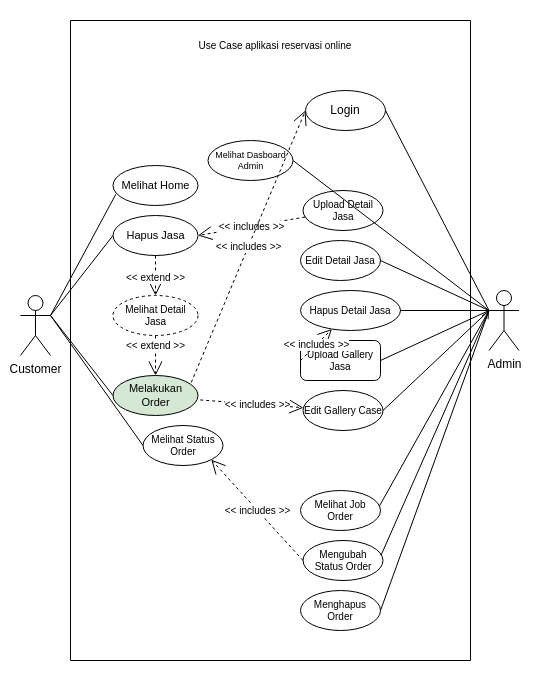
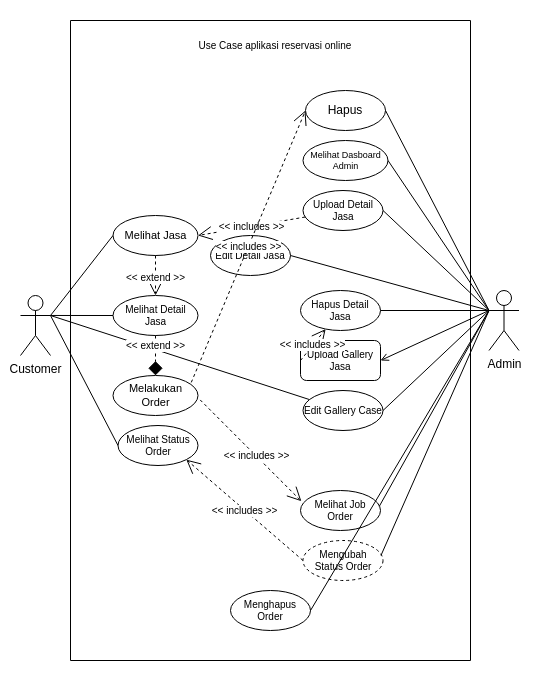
  <mxCell id="0" />
  <mxCell id="1" parent="0" />
  <mxCell id="2" value="Customer" style="shape=umlActor;verticalLabelPosition=bottom;verticalAlign=top;html=1;" vertex="1" parent="1"><mxGeometry x="20" y="295" width="30" height="60" as="geometry" /></mxCell>
  <mxCell id="3" value="Admin" style="shape=umlActor;verticalLabelPosition=bottom;verticalAlign=top;html=1;" vertex="1" parent="1"><mxGeometry x="488.5" y="290" width="30" height="60" as="geometry" /></mxCell>
- <mxCell id="4" value="Login" style="ellipse;whiteSpace=wrap;html=1;" vertex="1" parent="1"><mxGeometry x="305" y="90" width="80" height="40" as="geometry" /></mxCell>
- <mxCell id="5" value="Melihat Home" style="ellipse;whiteSpace=wrap;html=1;fontSize=11;" vertex="1" parent="1"><mxGeometry x="112.5" y="165" width="85" height="40" as="geometry" /></mxCell>
- <mxCell id="6" value="Hapus Jasa" style="ellipse;whiteSpace=wrap;html=1;fontSize=11;" vertex="1" parent="1"><mxGeometry x="112.5" y="215" width="85" height="40" as="geometry" /></mxCell>
- <mxCell id="7" value="Melihat Detail Jasa" style="ellipse;whiteSpace=wrap;html=1;fontSize=10;dashed=1;" vertex="1" parent="1"><mxGeometry x="112.5" y="295" width="85" height="40" as="geometry" /></mxCell>
- <mxCell id="8" value="Melakukan Order" style="ellipse;whiteSpace=wrap;html=1;fontSize=11;fillColor=#d5e8d4;" vertex="1" parent="1"><mxGeometry x="112.5" y="375" width="85" height="40" as="geometry" /></mxCell>
+ <mxCell id="4" value="Hapus" style="ellipse;whiteSpace=wrap;html=1;" vertex="1" parent="1"><mxGeometry x="305" y="90" width="80" height="40" as="geometry" /></mxCell>
+ <mxCell id="6" value="Melihat Jasa" style="ellipse;whiteSpace=wrap;html=1;fontSize=11;" vertex="1" parent="1"><mxGeometry x="112.5" y="215" width="85" height="40" as="geometry" /></mxCell>
+ <mxCell id="7" value="Melihat Detail Jasa" style="ellipse;whiteSpace=wrap;html=1;fontSize=10;" vertex="1" parent="1"><mxGeometry x="112.5" y="295" width="85" height="40" as="geometry" /></mxCell>
+ <mxCell id="8" value="Melakukan Order" style="ellipse;whiteSpace=wrap;html=1;fontSize=11;" vertex="1" parent="1"><mxGeometry x="112.5" y="375" width="85" height="40" as="geometry" /></mxCell>
  <mxCell id="9" value="Upload Detail Jasa" style="ellipse;whiteSpace=wrap;html=1;fontSize=10;" vertex="1" parent="1"><mxGeometry x="302.5" y="190" width="80" height="40" as="geometry" /></mxCell>
  <mxCell id="10" value="Upload Gallery Jasa" style="whiteSpace=wrap;html=1;fontSize=10;rounded=1;" vertex="1" parent="1"><mxGeometry x="300" y="340" width="80" height="40" as="geometry" /></mxCell>
  <mxCell id="11" value="Melihat Job Order" style="ellipse;whiteSpace=wrap;html=1;fontSize=10;" vertex="1" parent="1"><mxGeometry x="300" y="490" width="80" height="40" as="geometry" /></mxCell>
- <mxCell id="12" value="Mengubah Status Order" style="ellipse;whiteSpace=wrap;html=1;fontSize=10;" vertex="1" parent="1"><mxGeometry x="302.5" y="540" width="80" height="40" as="geometry" /></mxCell>
- <mxCell id="13" value="Melihat Status Order" style="ellipse;whiteSpace=wrap;html=1;fontSize=10;" vertex="1" parent="1"><mxGeometry x="142.5" y="425" width="80" height="40" as="geometry" /></mxCell>
- <mxCell id="14" value="" style="endArrow=none;html=1;rounded=0;fontFamily=Helvetica;fontSize=10;fontColor=default;entryX=0.033;entryY=0.721;entryDx=0;entryDy=0;entryPerimeter=0;exitX=1;exitY=0.333;exitDx=0;exitDy=0;exitPerimeter=0;" edge="1" parent="1" source="2" target="5"><mxGeometry width="50" height="50" relative="1" as="geometry"><mxPoint x="0" y="315" as="sourcePoint" /><mxPoint x="300" y="275" as="targetPoint" /></mxGeometry></mxCell>
+ <mxCell id="12" value="Mengubah Status Order" style="ellipse;whiteSpace=wrap;html=1;fontSize=10;dashed=1;" vertex="1" parent="1"><mxGeometry x="302.5" y="540" width="80" height="40" as="geometry" /></mxCell>
+ <mxCell id="13" value="Melihat Status Order" style="ellipse;whiteSpace=wrap;html=1;fontSize=10;" vertex="1" parent="1"><mxGeometry x="117.5" y="425" width="80" height="40" as="geometry" /></mxCell>
  <mxCell id="15" value="" style="endArrow=none;html=1;rounded=0;fontFamily=Helvetica;fontSize=10;fontColor=default;entryX=0;entryY=0.5;entryDx=0;entryDy=0;" edge="1" parent="1" target="6"><mxGeometry width="50" height="50" relative="1" as="geometry"><mxPoint x="50" y="315" as="sourcePoint" /><mxPoint x="300" y="275" as="targetPoint" /></mxGeometry></mxCell>
- <mxCell id="17" value="" style="endArrow=none;html=1;rounded=0;fontFamily=Helvetica;fontSize=10;fontColor=default;exitX=1;exitY=0.333;exitDx=0;exitDy=0;exitPerimeter=0;entryX=0;entryY=0.5;entryDx=0;entryDy=0;" edge="1" parent="1" source="2" target="8"><mxGeometry width="50" height="50" relative="1" as="geometry"><mxPoint x="110" y="415" as="sourcePoint" /><mxPoint x="160" y="365" as="targetPoint" /></mxGeometry></mxCell>
+ <mxCell id="16" value="" style="endArrow=none;html=1;rounded=0;fontFamily=Helvetica;fontSize=10;fontColor=default;exitX=1;exitY=0.333;exitDx=0;exitDy=0;exitPerimeter=0;" edge="1" parent="1" source="2" target="7"><mxGeometry width="50" height="50" relative="1" as="geometry"><mxPoint x="110" y="335" as="sourcePoint" /><mxPoint x="160" y="285" as="targetPoint" /></mxGeometry></mxCell>
+ <mxCell id="17" value="" style="endArrow=none;html=1;rounded=0;fontFamily=Helvetica;fontSize=10;fontColor=default;exitX=1;exitY=0.333;exitDx=0;exitDy=0;exitPerimeter=0;" edge="1" parent="1" source="2" target="28"><mxGeometry width="50" height="50" relative="1" as="geometry"><mxPoint x="110" y="415" as="sourcePoint" /><mxPoint x="160" y="365" as="targetPoint" /></mxGeometry></mxCell>
  <mxCell id="18" value="" style="endArrow=none;html=1;rounded=0;fontFamily=Helvetica;fontSize=10;fontColor=default;exitX=1;exitY=0.333;exitDx=0;exitDy=0;exitPerimeter=0;entryX=0;entryY=0.5;entryDx=0;entryDy=0;" edge="1" parent="1" source="2" target="13"><mxGeometry width="50" height="50" relative="1" as="geometry"><mxPoint x="110" y="415" as="sourcePoint" /><mxPoint x="160" y="365" as="targetPoint" /></mxGeometry></mxCell>
  <mxCell id="19" value="" style="endArrow=none;html=1;rounded=0;fontFamily=Helvetica;fontSize=10;fontColor=default;entryX=1;entryY=0.5;entryDx=0;entryDy=0;exitX=0;exitY=0.333;exitDx=0;exitDy=0;exitPerimeter=0;" edge="1" parent="1" source="3" target="4"><mxGeometry width="50" height="50" relative="1" as="geometry"><mxPoint x="268.5" y="360" as="sourcePoint" /><mxPoint x="318.5" y="310" as="targetPoint" /></mxGeometry></mxCell>
- <mxCell id="21" value="" style="endArrow=none;html=1;rounded=0;fontFamily=Helvetica;fontSize=10;fontColor=default;entryX=1;entryY=0.5;entryDx=0;entryDy=0;exitX=0;exitY=0.333;exitDx=0;exitDy=0;exitPerimeter=0;" edge="1" parent="1" source="3" target="10"><mxGeometry width="50" height="50" relative="1" as="geometry"><mxPoint x="268.5" y="360" as="sourcePoint" /><mxPoint x="318.5" y="310" as="targetPoint" /></mxGeometry></mxCell>
- <mxCell id="22" value="" style="endArrow=open;html=1;rounded=0;fontFamily=Helvetica;fontSize=10;fontColor=default;exitX=0.984;exitY=0.398;exitDx=0;exitDy=0;exitPerimeter=0;entryX=0;entryY=0.333;entryDx=0;entryDy=0;entryPerimeter=0;" edge="1" parent="1" source="11" target="3"><mxGeometry width="50" height="50" relative="1" as="geometry"><mxPoint x="268.5" y="360" as="sourcePoint" /><mxPoint x="318.5" y="310" as="targetPoint" /></mxGeometry></mxCell>
+ <mxCell id="20" value="" style="endArrow=none;html=1;rounded=0;fontFamily=Helvetica;fontSize=10;fontColor=default;entryX=1;entryY=0.5;entryDx=0;entryDy=0;exitX=0;exitY=0.333;exitDx=0;exitDy=0;exitPerimeter=0;" edge="1" parent="1" source="3" target="9"><mxGeometry width="50" height="50" relative="1" as="geometry"><mxPoint x="268.5" y="360" as="sourcePoint" /><mxPoint x="318.5" y="310" as="targetPoint" /></mxGeometry></mxCell>
+ <mxCell id="21" value="" style="endArrow=open;html=1;rounded=0;fontFamily=Helvetica;fontSize=10;fontColor=default;entryX=1;entryY=0.5;entryDx=0;entryDy=0;exitX=0;exitY=0.333;exitDx=0;exitDy=0;exitPerimeter=0;" edge="1" parent="1" source="3" target="10"><mxGeometry width="50" height="50" relative="1" as="geometry"><mxPoint x="268.5" y="360" as="sourcePoint" /><mxPoint x="318.5" y="310" as="targetPoint" /></mxGeometry></mxCell>
+ <mxCell id="22" value="" style="endArrow=none;html=1;rounded=0;fontFamily=Helvetica;fontSize=10;fontColor=default;exitX=0.984;exitY=0.398;exitDx=0;exitDy=0;exitPerimeter=0;entryX=0;entryY=0.333;entryDx=0;entryDy=0;entryPerimeter=0;" edge="1" parent="1" source="11" target="3"><mxGeometry width="50" height="50" relative="1" as="geometry"><mxPoint x="268.5" y="360" as="sourcePoint" /><mxPoint x="318.5" y="310" as="targetPoint" /></mxGeometry></mxCell>
  <mxCell id="23" value="" style="endArrow=none;html=1;rounded=0;fontFamily=Helvetica;fontSize=10;fontColor=default;exitX=0.975;exitY=0.372;exitDx=0;exitDy=0;exitPerimeter=0;" edge="1" parent="1" source="12"><mxGeometry width="50" height="50" relative="1" as="geometry"><mxPoint x="268.5" y="360" as="sourcePoint" /><mxPoint x="488.5" y="310" as="targetPoint" /></mxGeometry></mxCell>
- <mxCell id="24" value="Melihat Dasboard Admin" style="ellipse;whiteSpace=wrap;html=1;fontSize=9;" vertex="1" parent="1"><mxGeometry x="207.5" y="140" width="85" height="40" as="geometry" /></mxCell>
+ <mxCell id="24" value="Melihat Dasboard Admin" style="ellipse;whiteSpace=wrap;html=1;fontSize=9;" vertex="1" parent="1"><mxGeometry x="302.5" y="140" width="85" height="40" as="geometry" /></mxCell>
  <mxCell id="25" value="" style="endArrow=none;html=1;rounded=0;fontFamily=Helvetica;fontSize=10;fontColor=default;entryX=1;entryY=0.5;entryDx=0;entryDy=0;" edge="1" parent="1" target="24"><mxGeometry width="50" height="50" relative="1" as="geometry"><mxPoint x="488.5" y="310" as="sourcePoint" /><mxPoint x="328.5" y="240" as="targetPoint" /></mxGeometry></mxCell>
- <mxCell id="26" value="Edit Detail Jasa" style="ellipse;whiteSpace=wrap;html=1;fontSize=10;" vertex="1" parent="1"><mxGeometry x="300" y="240" width="80" height="40" as="geometry" /></mxCell>
- <mxCell id="27" value="Hapus Detail Jasa" style="ellipse;whiteSpace=wrap;html=1;fontSize=10;" vertex="1" parent="1"><mxGeometry x="300" y="290" width="100" height="40" as="geometry" /></mxCell>
+ <mxCell id="26" value="Edit Detail Jasa" style="ellipse;whiteSpace=wrap;html=1;fontSize=10;" vertex="1" parent="1"><mxGeometry x="210" y="235" width="80" height="40" as="geometry" /></mxCell>
+ <mxCell id="27" value="Hapus Detail Jasa" style="ellipse;whiteSpace=wrap;html=1;fontSize=10;" vertex="1" parent="1"><mxGeometry x="300" y="290" width="80" height="40" as="geometry" /></mxCell>
  <mxCell id="28" value="Edit Gallery Case" style="ellipse;whiteSpace=wrap;html=1;fontSize=10;" vertex="1" parent="1"><mxGeometry x="302.5" y="390" width="80" height="40" as="geometry" /></mxCell>
- <mxCell id="29" value="Menghapus Order" style="ellipse;whiteSpace=wrap;html=1;fontSize=10;" vertex="1" parent="1"><mxGeometry x="300" y="590" width="80" height="40" as="geometry" /></mxCell>
+ <mxCell id="29" value="Menghapus Order" style="ellipse;whiteSpace=wrap;html=1;fontSize=10;" vertex="1" parent="1"><mxGeometry x="230" y="590" width="80" height="40" as="geometry" /></mxCell>
  <mxCell id="30" value="" style="endArrow=none;html=1;rounded=0;fontFamily=Helvetica;fontSize=10;fontColor=default;exitX=1;exitY=0.5;exitDx=0;exitDy=0;" edge="1" parent="1" source="29"><mxGeometry width="50" height="50" relative="1" as="geometry"><mxPoint x="278.5" y="490" as="sourcePoint" /><mxPoint x="488.5" y="310" as="targetPoint" /></mxGeometry></mxCell>
  <mxCell id="31" value="" style="endArrow=none;html=1;rounded=0;fontFamily=Helvetica;fontSize=10;fontColor=default;exitX=1;exitY=0.5;exitDx=0;exitDy=0;" edge="1" parent="1" source="28"><mxGeometry width="50" height="50" relative="1" as="geometry"><mxPoint x="388.5" y="370" as="sourcePoint" /><mxPoint x="488.5" y="310" as="targetPoint" /></mxGeometry></mxCell>
  <mxCell id="32" value="" style="endArrow=none;html=1;rounded=0;fontFamily=Helvetica;fontSize=10;fontColor=default;entryX=1;entryY=0.5;entryDx=0;entryDy=0;" edge="1" parent="1" target="27"><mxGeometry width="50" height="50" relative="1" as="geometry"><mxPoint x="488.5" y="310" as="sourcePoint" /><mxPoint x="388.5" y="270" as="targetPoint" /></mxGeometry></mxCell>
  <mxCell id="33" value="" style="endArrow=none;html=1;rounded=0;fontFamily=Helvetica;fontSize=10;fontColor=default;entryX=1;entryY=0.5;entryDx=0;entryDy=0;" edge="1" parent="1" target="26"><mxGeometry width="50" height="50" relative="1" as="geometry"><mxPoint x="488.5" y="310" as="sourcePoint" /><mxPoint x="328.5" y="300" as="targetPoint" /></mxGeometry></mxCell>
  <mxCell id="34" value="&amp;lt;&amp;lt; includes &amp;gt;&amp;gt;" style="endArrow=open;endSize=12;dashed=1;html=1;rounded=0;fontFamily=Helvetica;fontSize=10;fontColor=default;exitX=0;exitY=0.5;exitDx=0;exitDy=0;entryX=1;entryY=1;entryDx=0;entryDy=0;" edge="1" parent="1" source="12" target="13"><mxGeometry width="160" relative="1" as="geometry"><mxPoint x="230" y="460" as="sourcePoint" /><mxPoint x="213" y="580" as="targetPoint" /></mxGeometry></mxCell>
- <mxCell id="35" value="&amp;lt;&amp;lt; includes &amp;gt;&amp;gt;" style="endArrow=open;endSize=12;dashed=1;html=1;rounded=0;fontFamily=Helvetica;fontSize=10;fontColor=default;exitX=1.026;exitY=0.611;exitDx=0;exitDy=0;exitPerimeter=0;" edge="1" parent="1" source="8" target="28"><mxGeometry x="0.105" width="160" relative="1" as="geometry"><mxPoint x="260" y="400" as="sourcePoint" /><mxPoint x="290" y="500" as="targetPoint" /><mxPoint as="offset" /></mxGeometry></mxCell>
+ <mxCell id="35" value="&amp;lt;&amp;lt; includes &amp;gt;&amp;gt;" style="endArrow=open;endSize=12;dashed=1;html=1;rounded=0;fontFamily=Helvetica;fontSize=10;fontColor=default;exitX=1.026;exitY=0.611;exitDx=0;exitDy=0;exitPerimeter=0;entryX=0.011;entryY=0.268;entryDx=0;entryDy=0;entryPerimeter=0;" edge="1" parent="1" source="8" target="11"><mxGeometry x="0.105" width="160" relative="1" as="geometry"><mxPoint x="260" y="400" as="sourcePoint" /><mxPoint x="290" y="500" as="targetPoint" /><mxPoint as="offset" /></mxGeometry></mxCell>
  <mxCell id="36" value="&amp;lt;&amp;lt; extend &amp;gt;&amp;gt;" style="endArrow=open;endSize=12;dashed=1;html=1;rounded=0;fontFamily=Helvetica;fontSize=10;fontColor=default;exitX=0.5;exitY=1;exitDx=0;exitDy=0;entryX=0.5;entryY=0;entryDx=0;entryDy=0;" edge="1" parent="1" source="6" target="7"><mxGeometry x="0.105" width="160" relative="1" as="geometry"><mxPoint x="300" y="205" as="sourcePoint" /><mxPoint x="335" y="415" as="targetPoint" /><mxPoint as="offset" /></mxGeometry></mxCell>
- <mxCell id="37" value="&amp;lt;&amp;lt; extend &amp;gt;&amp;gt;" style="endArrow=open;endSize=12;dashed=1;html=1;rounded=0;fontFamily=Helvetica;fontSize=10;fontColor=default;exitX=0.5;exitY=1;exitDx=0;exitDy=0;entryX=0.5;entryY=0;entryDx=0;entryDy=0;" edge="1" parent="1" source="7" target="8"><mxGeometry x="-0.5" width="160" relative="1" as="geometry"><mxPoint x="172.5" y="155" as="sourcePoint" /><mxPoint x="180" y="365" as="targetPoint" /><mxPoint as="offset" /></mxGeometry></mxCell>
+ <mxCell id="37" value="&amp;lt;&amp;lt; extend &amp;gt;&amp;gt;" style="endArrow=diamond;endSize=12;dashed=1;html=1;rounded=0;fontFamily=Helvetica;fontSize=10;fontColor=default;exitX=0.5;exitY=1;exitDx=0;exitDy=0;entryX=0.5;entryY=0;entryDx=0;entryDy=0;" edge="1" parent="1" source="7" target="8"><mxGeometry x="-0.5" width="160" relative="1" as="geometry"><mxPoint x="172.5" y="155" as="sourcePoint" /><mxPoint x="180" y="365" as="targetPoint" /><mxPoint as="offset" /></mxGeometry></mxCell>
  <mxCell id="38" value="&amp;lt;&amp;lt; includes &amp;gt;&amp;gt;" style="endArrow=open;endSize=12;dashed=1;html=1;rounded=0;fontFamily=Helvetica;fontSize=10;fontColor=default;exitX=0;exitY=0.5;exitDx=0;exitDy=0;" edge="1" parent="1" source="10" target="27"><mxGeometry width="160" relative="1" as="geometry"><mxPoint x="350" y="320" as="sourcePoint" /><mxPoint x="210" y="210" as="targetPoint" /></mxGeometry></mxCell>
  <mxCell id="39" value="&amp;lt;&amp;lt; includes &amp;gt;&amp;gt;" style="endArrow=open;endSize=12;dashed=1;html=1;rounded=0;fontFamily=Helvetica;fontSize=10;fontColor=default;entryX=1;entryY=0.5;entryDx=0;entryDy=0;" edge="1" parent="1" source="9" target="6"><mxGeometry width="160" relative="1" as="geometry"><mxPoint x="350" y="170" as="sourcePoint" /><mxPoint x="220" y="220" as="targetPoint" /></mxGeometry></mxCell>
  <mxCell id="40" value="&amp;lt;&amp;lt; includes &amp;gt;&amp;gt;" style="endArrow=open;endSize=12;dashed=1;html=1;rounded=0;fontFamily=Helvetica;fontSize=10;fontColor=default;entryX=0;entryY=0.5;entryDx=0;entryDy=0;exitX=0.921;exitY=0.173;exitDx=0;exitDy=0;exitPerimeter=0;" edge="1" parent="1" source="8" target="4"><mxGeometry width="160" relative="1" as="geometry"><mxPoint x="250" y="400" as="sourcePoint" /><mxPoint x="237.5" y="250" as="targetPoint" /></mxGeometry></mxCell>
  <mxCell id="41" value="" style="swimlane;startSize=0;fontFamily=Helvetica;fontSize=8;fontColor=default;strokeColor=default;fillColor=default;html=1;" vertex="1" parent="1"><mxGeometry x="70" y="20" width="400" height="640" as="geometry"><mxRectangle x="160" y="310" width="50" height="40" as="alternateBounds" /></mxGeometry></mxCell>
  <mxCell id="42" value="Use Case aplikasi reservasi online" style="text;html=1;strokeColor=none;fillColor=none;align=center;verticalAlign=middle;whiteSpace=wrap;rounded=0;fontFamily=Helvetica;fontSize=10;fontColor=default;" vertex="1" parent="41"><mxGeometry x="125" y="10" width="160" height="30" as="geometry" /></mxCell>
